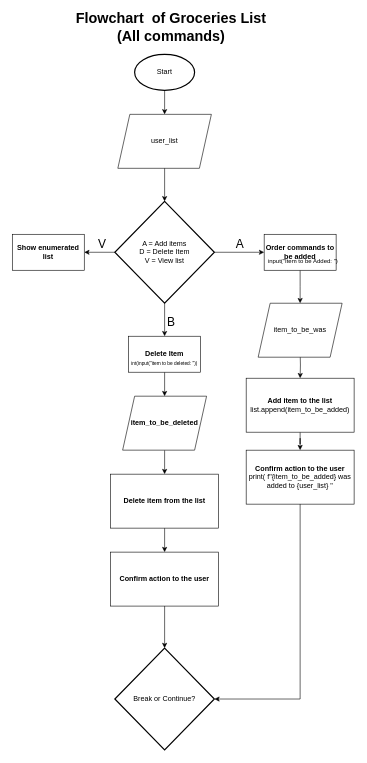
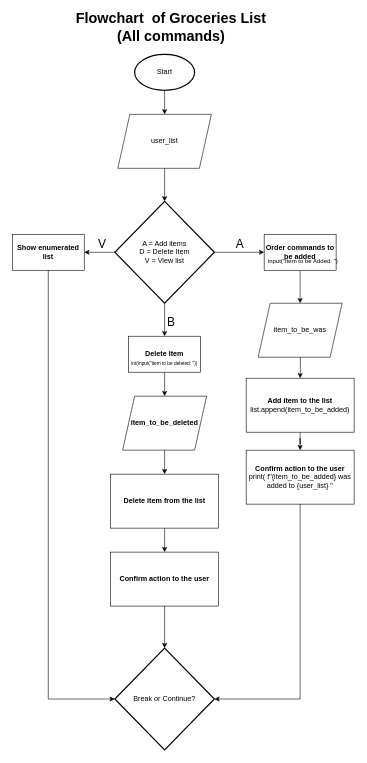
  <mxCell id="0" />
  <mxCell id="1" parent="0" />
  <mxCell id="2" style="edgeStyle=orthogonalEdgeStyle;rounded=0;orthogonalLoop=1;jettySize=auto;html=1;entryX=0.5;entryY=0;entryDx=0;entryDy=0;" edge="1" parent="1" source="3" target="8"><mxGeometry relative="1" as="geometry" /></mxCell>
  <mxCell id="3" value="Start" style="strokeWidth=2;html=1;shape=mxgraph.flowchart.start_1;whiteSpace=wrap;" vertex="1" parent="1"><mxGeometry x="224" width="100" height="60" as="geometry" y="80" /></mxCell>
  <mxCell id="4" style="edgeStyle=orthogonalEdgeStyle;rounded=0;orthogonalLoop=1;jettySize=auto;html=1;entryX=0;entryY=0.5;entryDx=0;entryDy=0;" edge="1" parent="1" source="7" target="10"><mxGeometry relative="1" as="geometry" /></mxCell>
  <mxCell id="5" style="edgeStyle=orthogonalEdgeStyle;rounded=0;orthogonalLoop=1;jettySize=auto;html=1;entryX=0.5;entryY=0;entryDx=0;entryDy=0;" edge="1" parent="1" source="7" target="21"><mxGeometry relative="1" as="geometry" /></mxCell>
  <mxCell id="6" style="edgeStyle=orthogonalEdgeStyle;rounded=0;orthogonalLoop=1;jettySize=auto;html=1;entryX=1;entryY=0.5;entryDx=0;entryDy=0;" edge="1" parent="1" source="7" target="28"><mxGeometry relative="1" as="geometry" /></mxCell>
  <mxCell id="7" value="A = Add items&lt;div&gt;D = Delete Item&lt;/div&gt;&lt;div&gt;V = View list&lt;/div&gt;" style="strokeWidth=2;html=1;shape=mxgraph.flowchart.decision;whiteSpace=wrap;" vertex="1" parent="1"><mxGeometry x="191" y="325" width="166" height="170" as="geometry" /></mxCell>
  <mxCell id="8" value="&lt;div&gt;user_list&lt;/div&gt;" style="shape=parallelogram;perimeter=parallelogramPerimeter;whiteSpace=wrap;html=1;fixedSize=1;" vertex="1" parent="1"><mxGeometry x="196" y="180" width="156" height="90" as="geometry" /></mxCell>
  <mxCell id="9" style="edgeStyle=orthogonalEdgeStyle;rounded=0;orthogonalLoop=1;jettySize=auto;html=1;entryX=0.5;entryY=0;entryDx=0;entryDy=0;" edge="1" parent="1" source="10"><mxGeometry relative="1" as="geometry"><mxPoint x="500" y="495" as="targetPoint" /></mxGeometry></mxCell>
  <mxCell id="10" value="&lt;b&gt;Order commands to be added&lt;/b&gt;" style="rounded=0;whiteSpace=wrap;html=1;" vertex="1" parent="1"><mxGeometry x="440" y="380" width="120" height="60" as="geometry" /></mxCell>
  <mxCell id="11" style="edgeStyle=orthogonalEdgeStyle;rounded=0;orthogonalLoop=1;jettySize=auto;html=1;entryX=0.5;entryY=0;entryDx=0;entryDy=0;entryPerimeter=0;" edge="1" parent="1" source="8" target="7"><mxGeometry relative="1" as="geometry" /></mxCell>
  <mxCell id="12" style="edgeStyle=orthogonalEdgeStyle;rounded=0;orthogonalLoop=1;jettySize=auto;html=1;" edge="1" parent="1" target="16"><mxGeometry relative="1" as="geometry"><mxPoint x="500" y="645" as="targetPoint" /><mxPoint x="500" y="575" as="sourcePoint" /></mxGeometry></mxCell>
  <mxCell id="13" value="&lt;font style=&quot;font-size: 10px;&quot;&gt;input(&quot;Item to be Added: &quot;)&lt;/font&gt;" style="text;html=1;whiteSpace=wrap;strokeColor=none;fillColor=none;align=center;verticalAlign=middle;rounded=0;" vertex="1" parent="1"><mxGeometry x="420" y="410" width="170" height="30" as="geometry" /></mxCell>
  <mxCell id="14" value="&lt;font style=&quot;font-size: 20px;&quot;&gt;A&lt;/font&gt;" style="text;html=1;whiteSpace=wrap;strokeColor=none;fillColor=none;align=center;verticalAlign=middle;rounded=0;" vertex="1" parent="1"><mxGeometry x="370" y="380" width="60" height="30" as="geometry" /></mxCell>
  <mxCell id="15" value="" style="edgeStyle=orthogonalEdgeStyle;rounded=0;orthogonalLoop=1;jettySize=auto;html=1;" edge="1" parent="1" source="16" target="17"><mxGeometry relative="1" as="geometry" /></mxCell>
  <mxCell id="16" value="&lt;div&gt;&lt;b&gt;Add item to the list&lt;/b&gt;&lt;/div&gt;list.append(item_to_be_added)" style="rounded=0;whiteSpace=wrap;html=1;" vertex="1" parent="1"><mxGeometry x="410" y="620" width="180" height="90" as="geometry" /></mxCell>
  <mxCell id="17" value="&lt;b&gt;Confirm action to the user&lt;/b&gt;&lt;div&gt;print( f&quot;{item_to_be_added} was added to {user_list} &quot;&lt;/div&gt;" style="rounded=0;whiteSpace=wrap;html=1;" vertex="1" parent="1"><mxGeometry x="410" y="740" width="180" height="90" as="geometry" /></mxCell>
  <mxCell id="18" value="&lt;h1&gt;Flowchart&amp;nbsp; of Groceries List (All commands)&lt;/h1&gt;" style="text;html=1;whiteSpace=wrap;strokeColor=none;fillColor=none;align=center;verticalAlign=middle;rounded=0;" vertex="1" parent="1"><mxGeometry x="110" y="20" width="350" height="30" as="geometry" /></mxCell>
  <mxCell id="19" value="item_to_be_was" style="shape=parallelogram;perimeter=parallelogramPerimeter;whiteSpace=wrap;html=1;fixedSize=1;" vertex="1" parent="1"><mxGeometry x="430" y="495" width="140" height="90" as="geometry" /></mxCell>
  <mxCell id="20" style="edgeStyle=orthogonalEdgeStyle;rounded=0;orthogonalLoop=1;jettySize=auto;html=1;" edge="1" parent="1" source="21" target="23"><mxGeometry relative="1" as="geometry" /></mxCell>
  <mxCell id="21" value="&lt;b&gt;Delete Item&lt;/b&gt;" style="rounded=0;whiteSpace=wrap;html=1;" vertex="1" parent="1"><mxGeometry x="214" y="550" width="120" height="60" as="geometry" /></mxCell>
  <mxCell id="22" style="edgeStyle=orthogonalEdgeStyle;rounded=0;orthogonalLoop=1;jettySize=auto;html=1;entryX=0.5;entryY=0;entryDx=0;entryDy=0;" edge="1" parent="1" source="23" target="25"><mxGeometry relative="1" as="geometry" /></mxCell>
  <mxCell id="23" value="&lt;b&gt;item_to_be_deleted&lt;/b&gt;" style="shape=parallelogram;perimeter=parallelogramPerimeter;whiteSpace=wrap;html=1;fixedSize=1;" vertex="1" parent="1"><mxGeometry x="204" y="650" width="140" height="90" as="geometry" /></mxCell>
  <mxCell id="24" style="edgeStyle=orthogonalEdgeStyle;rounded=0;orthogonalLoop=1;jettySize=auto;html=1;entryX=0.5;entryY=0;entryDx=0;entryDy=0;" edge="1" parent="1" source="25" target="26"><mxGeometry relative="1" as="geometry" /></mxCell>
  <mxCell id="25" value="&lt;b&gt;Delete item from the list&lt;/b&gt;" style="rounded=0;whiteSpace=wrap;html=1;" vertex="1" parent="1"><mxGeometry x="184" y="780" width="180" height="90" as="geometry" /></mxCell>
  <mxCell id="26" value="&lt;b&gt;Confirm action to the user&lt;/b&gt;" style="rounded=0;whiteSpace=wrap;html=1;" vertex="1" parent="1"><mxGeometry x="184" y="910" width="180" height="90" as="geometry" /></mxCell>
  <mxCell id="27" value="&lt;font style=&quot;font-size: 20px;&quot;&gt;B&lt;/font&gt;" style="text;html=1;whiteSpace=wrap;strokeColor=none;fillColor=none;align=center;verticalAlign=middle;rounded=0;" vertex="1" parent="1"><mxGeometry x="255" y="510" width="60" height="30" as="geometry" /></mxCell>
  <mxCell id="28" value="&lt;b&gt;Show enumerated list&lt;/b&gt;" style="rounded=0;whiteSpace=wrap;html=1;" vertex="1" parent="1"><mxGeometry x="20" y="380" width="120" height="60" as="geometry" /></mxCell>
  <mxCell id="29" value="&lt;font style=&quot;font-size: 20px;&quot;&gt;V&lt;/font&gt;" style="text;html=1;whiteSpace=wrap;strokeColor=none;fillColor=none;align=center;verticalAlign=middle;rounded=0;" vertex="1" parent="1"><mxGeometry x="140" y="380" width="60" height="30" as="geometry" /></mxCell>
  <mxCell id="30" value="&lt;font style=&quot;font-size: 8px;&quot;&gt;int(input(&quot;item to be deleted: &quot;))&lt;/font&gt;" style="text;html=1;whiteSpace=wrap;strokeColor=none;fillColor=none;align=center;verticalAlign=middle;rounded=0;" vertex="1" parent="1"><mxGeometry x="174" y="590" width="200" height="10" as="geometry" /></mxCell>
  <mxCell id="31" value="Break or Continue?" style="strokeWidth=2;html=1;shape=mxgraph.flowchart.decision;whiteSpace=wrap;" vertex="1" parent="1"><mxGeometry x="191" y="1070" width="166" height="170" as="geometry" /></mxCell>
  <mxCell id="32" style="edgeStyle=orthogonalEdgeStyle;rounded=0;orthogonalLoop=1;jettySize=auto;html=1;entryX=0.5;entryY=0;entryDx=0;entryDy=0;entryPerimeter=0;" edge="1" parent="1" source="26" target="31"><mxGeometry relative="1" as="geometry" /></mxCell>
  <mxCell id="33" style="edgeStyle=orthogonalEdgeStyle;rounded=0;orthogonalLoop=1;jettySize=auto;html=1;entryX=1;entryY=0.5;entryDx=0;entryDy=0;entryPerimeter=0;" edge="1" parent="1" source="17" target="31"><mxGeometry relative="1" as="geometry"><Array as="points"><mxPoint x="500" y="1155" /></Array></mxGeometry></mxCell>
+ <mxCell id="34" style="edgeStyle=orthogonalEdgeStyle;rounded=0;orthogonalLoop=1;jettySize=auto;html=1;entryX=0;entryY=0.5;entryDx=0;entryDy=0;entryPerimeter=0;" edge="1" parent="1" source="28" target="31"><mxGeometry relative="1" as="geometry"><Array as="points"><mxPoint x="80" y="1155" /></Array></mxGeometry></mxCell>
